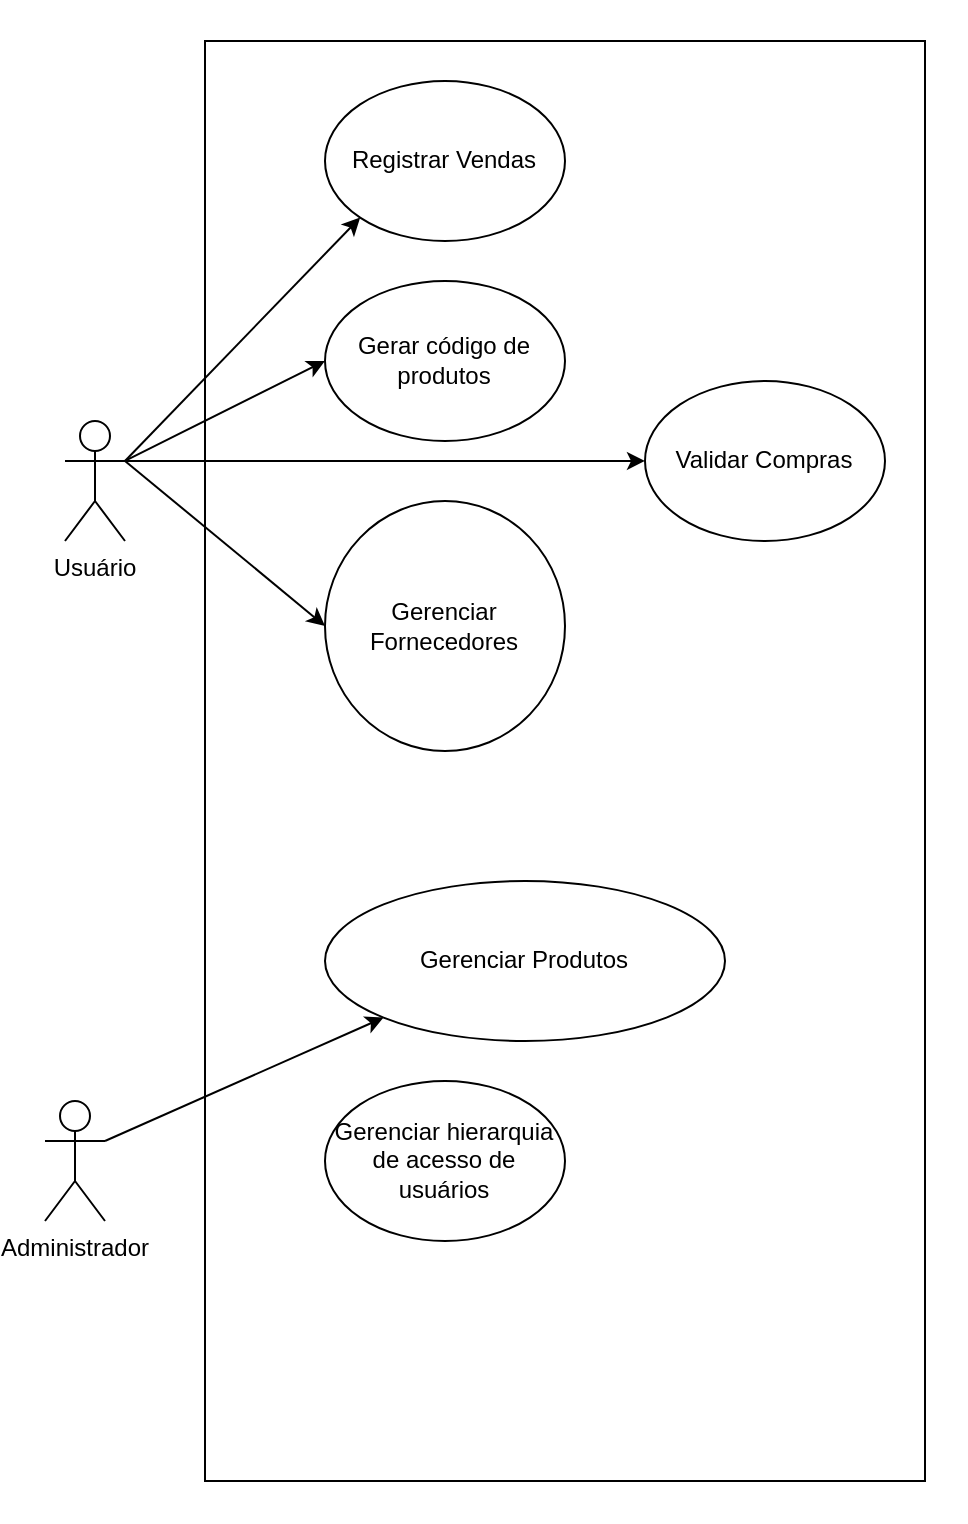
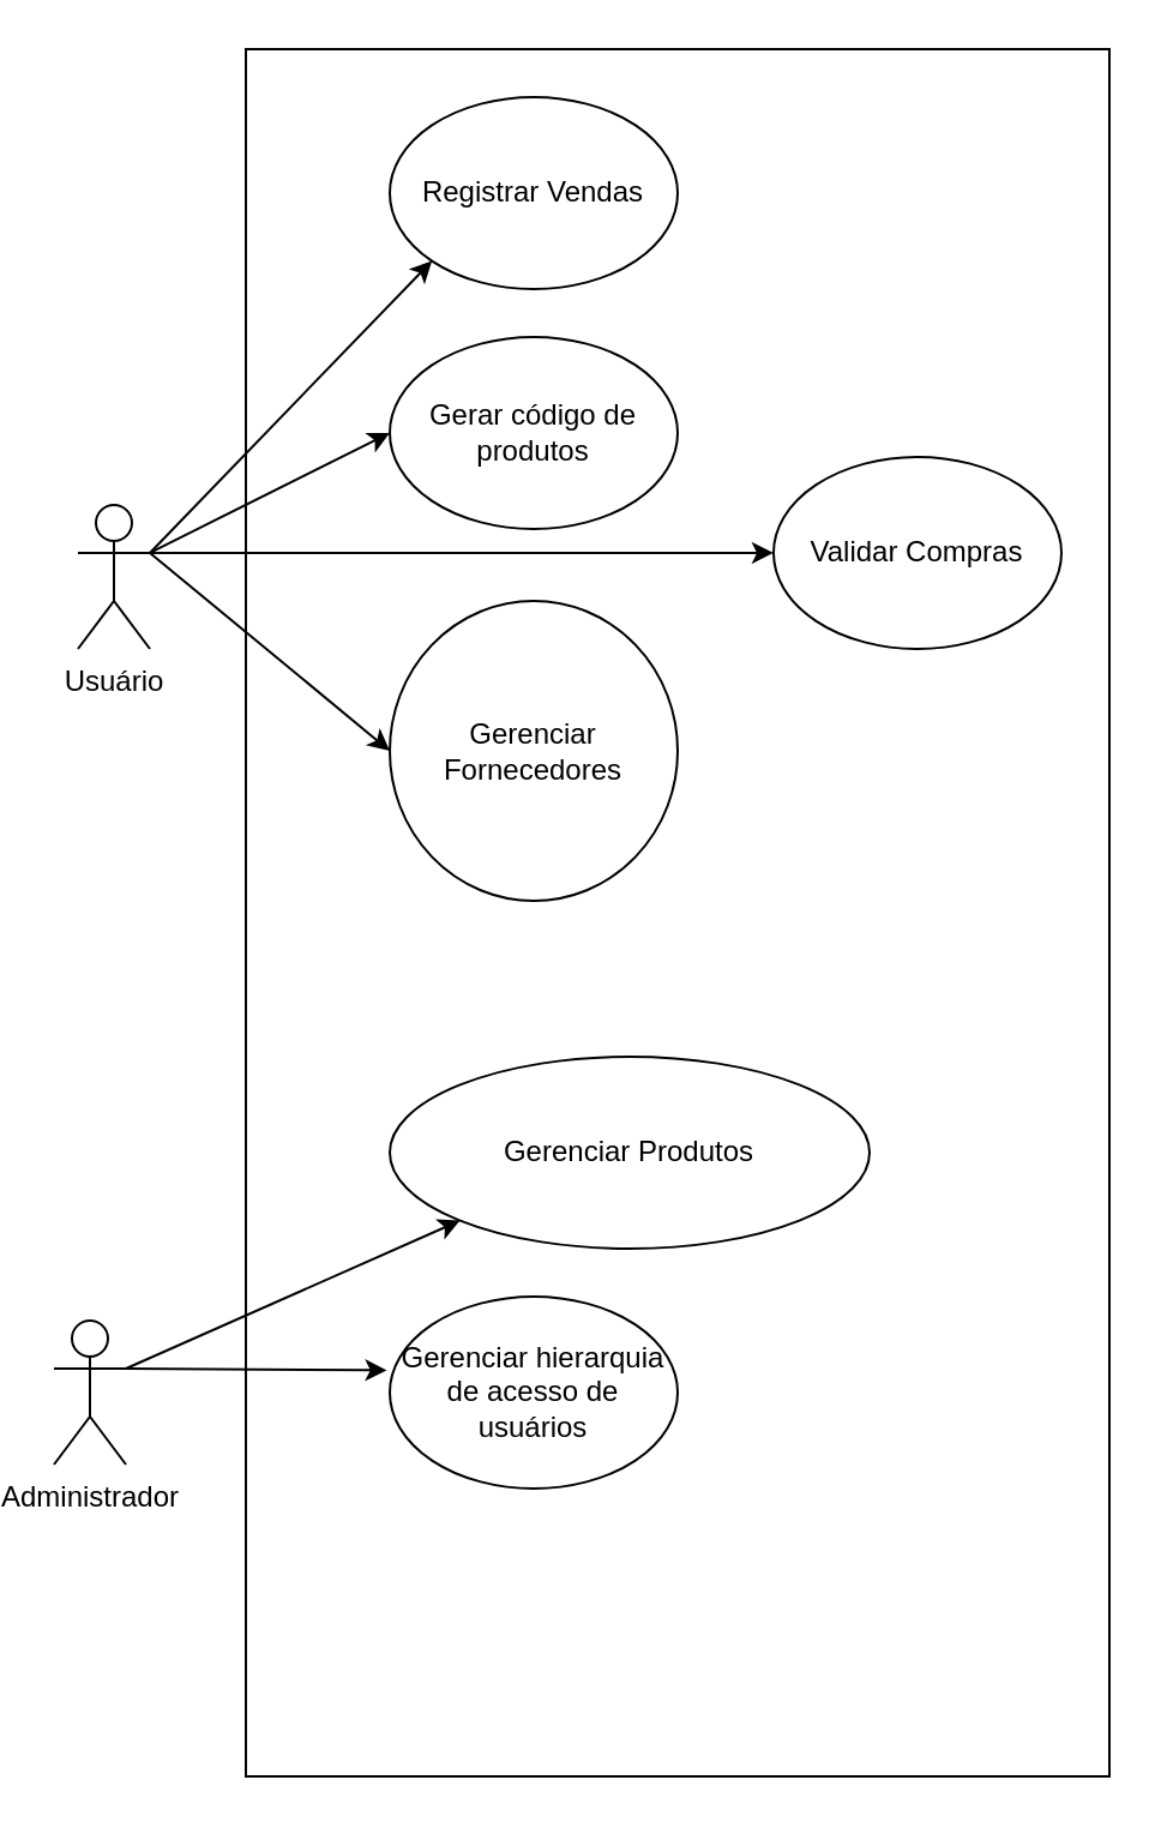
  <mxCell id="0" />
  <mxCell id="1" parent="0" />
  <mxCell id="2" style="edgeStyle=orthogonalEdgeStyle;rounded=0;orthogonalLoop=1;jettySize=auto;html=1;exitX=1;exitY=0.333;exitDx=0;exitDy=0;exitPerimeter=0;" edge="1" parent="1" source="3" target="9"><mxGeometry relative="1" as="geometry" /></mxCell>
  <mxCell id="3" value="Usuário&lt;br&gt;" style="shape=umlActor;verticalLabelPosition=bottom;verticalAlign=top;html=1;outlineConnect=0;" vertex="1" parent="1"><mxGeometry x="30" y="210" width="30" height="60" as="geometry" /></mxCell>
  <mxCell id="4" value="Administrador" style="shape=umlActor;verticalLabelPosition=bottom;verticalAlign=top;html=1;outlineConnect=0;" vertex="1" parent="1"><mxGeometry x="20" y="550" width="30" height="60" as="geometry" /></mxCell>
  <mxCell id="5" value="Registrar Vendas&lt;br&gt;" style="ellipse;whiteSpace=wrap;html=1;" vertex="1" parent="1"><mxGeometry x="160" y="40" width="120" height="80" as="geometry" /></mxCell>
  <mxCell id="6" value="Gerenciar Produtos&lt;br&gt;" style="ellipse;whiteSpace=wrap;html=1;" vertex="1" parent="1"><mxGeometry x="160" y="440" width="200" height="80" as="geometry" /></mxCell>
  <mxCell id="7" value="Gerenciar Fornecedores" style="ellipse;whiteSpace=wrap;html=1;" vertex="1" parent="1"><mxGeometry x="160" y="250" width="120" height="125" as="geometry" /></mxCell>
  <mxCell id="8" value="Gerenciar hierarquia de acesso de usuários" style="ellipse;whiteSpace=wrap;html=1;" vertex="1" parent="1"><mxGeometry x="160" y="540" width="120" height="80" as="geometry" /></mxCell>
  <mxCell id="9" value="Validar Compras" style="ellipse;whiteSpace=wrap;html=1;" vertex="1" parent="1"><mxGeometry x="320" y="190" width="120" height="80" as="geometry" /></mxCell>
  <mxCell id="10" value="Gerar código de produtos" style="ellipse;whiteSpace=wrap;html=1;" vertex="1" parent="1"><mxGeometry x="160" y="140" width="120" height="80" as="geometry" /></mxCell>
  <mxCell id="11" value="" style="edgeStyle=none;orthogonalLoop=1;jettySize=auto;html=1;rounded=0;exitX=1;exitY=0.333;exitDx=0;exitDy=0;exitPerimeter=0;entryX=0;entryY=1;entryDx=0;entryDy=0;" edge="1" parent="1" source="3" target="5"><mxGeometry width="100" relative="1" as="geometry"><mxPoint x="0" y="160" as="sourcePoint" /><mxPoint x="100" y="160" as="targetPoint" /><Array as="points" /></mxGeometry></mxCell>
  <mxCell id="12" value="" style="edgeStyle=none;orthogonalLoop=1;jettySize=auto;html=1;rounded=0;exitX=1;exitY=0.333;exitDx=0;exitDy=0;exitPerimeter=0;entryX=0;entryY=0.5;entryDx=0;entryDy=0;" edge="1" parent="1" source="3" target="10"><mxGeometry width="100" relative="1" as="geometry"><mxPoint x="-20" as="sourcePoint" y="180" /><mxPoint x="80" as="targetPoint" y="180" /><Array as="points" /></mxGeometry></mxCell>
+ <mxCell id="13" value="" style="edgeStyle=none;orthogonalLoop=1;jettySize=auto;html=1;rounded=0;entryX=-0.01;entryY=0.384;entryDx=0;entryDy=0;entryPerimeter=0;exitX=1;exitY=0.333;exitDx=0;exitDy=0;exitPerimeter=0;" edge="1" parent="1" source="4" target="8"><mxGeometry width="100" relative="1" as="geometry"><mxPoint x="-120" y="340" as="sourcePoint" /><mxPoint x="-20" y="340" as="targetPoint" /><Array as="points" /></mxGeometry></mxCell>
  <mxCell id="14" value="" style="edgeStyle=none;orthogonalLoop=1;jettySize=auto;html=1;rounded=0;entryX=0;entryY=0.5;entryDx=0;entryDy=0;exitX=1;exitY=0.333;exitDx=0;exitDy=0;exitPerimeter=0;" edge="1" parent="1" source="3" target="7"><mxGeometry width="100" relative="1" as="geometry"><mxPoint x="-70" y="120" as="sourcePoint" /><mxPoint x="30" y="120" as="targetPoint" /><Array as="points" /></mxGeometry></mxCell>
  <mxCell id="15" value="" style="edgeStyle=none;orthogonalLoop=1;jettySize=auto;html=1;rounded=0;entryX=0;entryY=1;entryDx=0;entryDy=0;" edge="1" parent="1" target="6"><mxGeometry width="100" relative="1" as="geometry"><mxPoint x="50" y="570" as="sourcePoint" /><mxPoint x="80" y="340" as="targetPoint" /><Array as="points" /></mxGeometry></mxCell>
  <mxCell id="16" value="" style="rounded=0;whiteSpace=wrap;html=1;fillColor=none;" vertex="1" parent="1"><mxGeometry x="100" y="20" width="360" height="720" as="geometry" /></mxCell>
